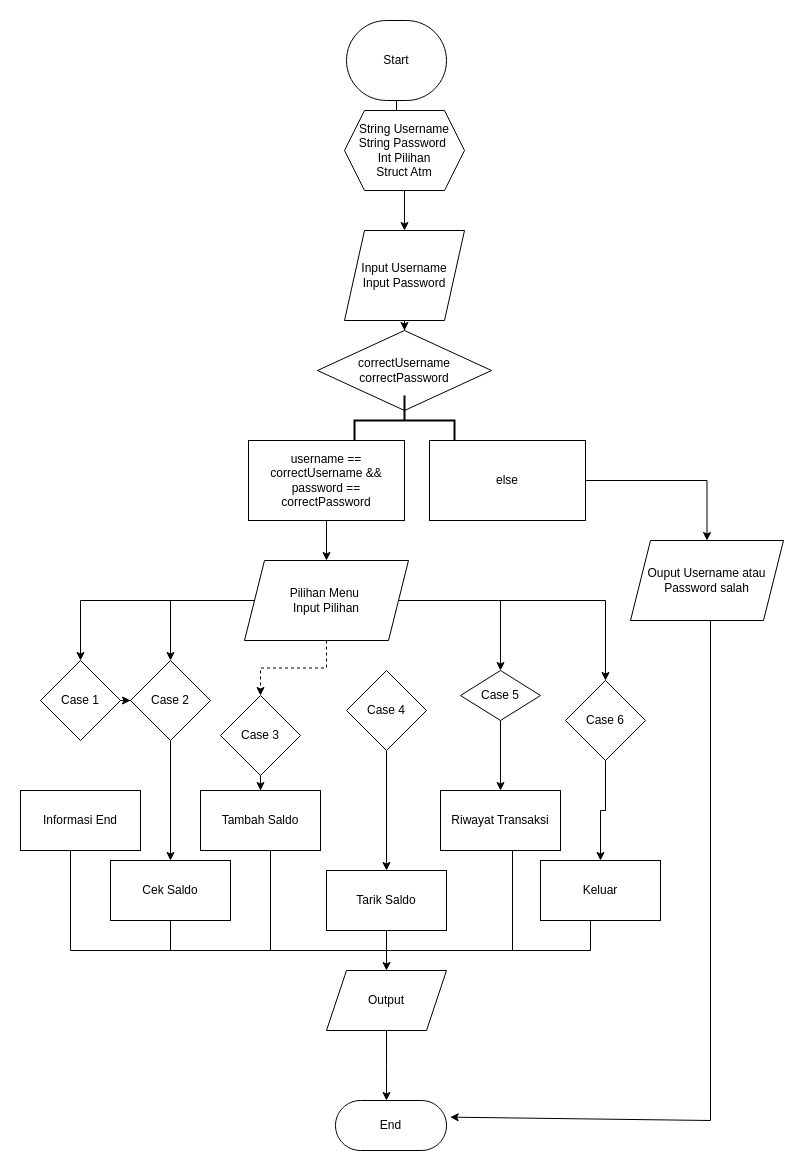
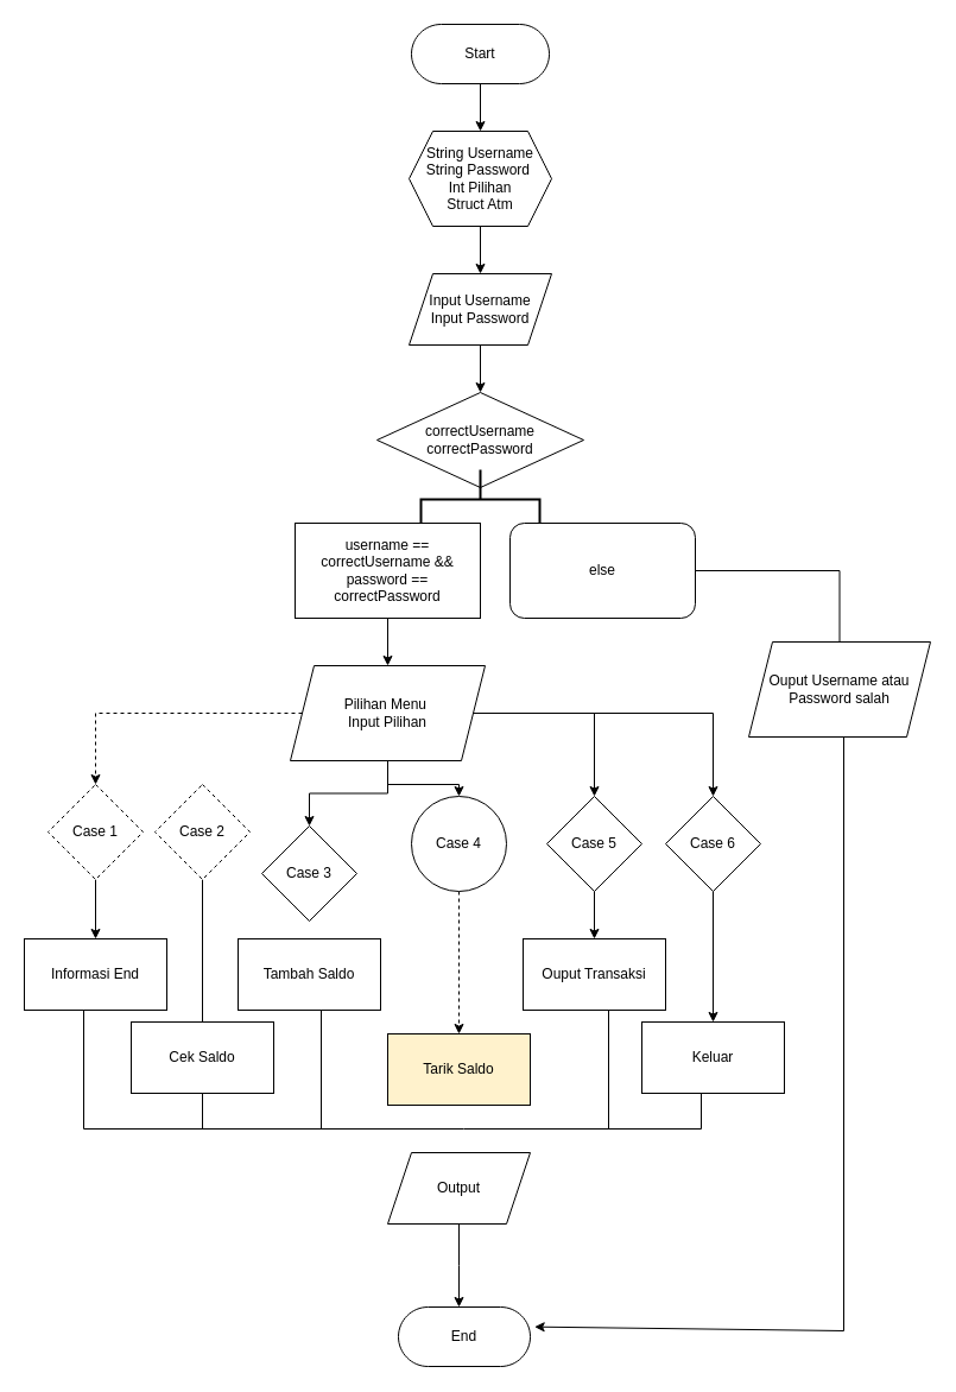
  <mxCell id="0" />
  <mxCell id="1" parent="0" />
  <mxCell id="2" value="" style="edgeStyle=orthogonalEdgeStyle;rounded=0;orthogonalLoop=1;jettySize=auto;html=1;" edge="1" parent="1" source="3" target="5"><mxGeometry relative="1" as="geometry" /></mxCell>
- <mxCell id="3" value="Start" style="html=1;dashed=0;whiteSpace=wrap;shape=mxgraph.dfd.start" vertex="1" parent="1"><mxGeometry x="346" y="20" width="100" height="80" as="geometry" /></mxCell>
+ <mxCell id="3" value="Start" style="html=1;dashed=0;whiteSpace=wrap;shape=mxgraph.dfd.start" vertex="1" parent="1"><mxGeometry x="346" y="20" width="116" height="50" as="geometry" /></mxCell>
  <mxCell id="4" value="" style="edgeStyle=orthogonalEdgeStyle;rounded=0;orthogonalLoop=1;jettySize=auto;html=1;" edge="1" parent="1" source="5" target="7"><mxGeometry relative="1" as="geometry" /></mxCell>
  <mxCell id="5" value="&lt;div&gt;&lt;br&gt;&lt;/div&gt;&lt;div&gt;&lt;span style=&quot;background-color: initial;&quot;&gt;String Username&lt;/span&gt;&lt;br&gt;&lt;/div&gt;&lt;div&gt;String Password&amp;nbsp;&lt;/div&gt;&lt;div&gt;Int Pilihan&lt;/div&gt;&lt;div&gt;Struct Atm&lt;/div&gt;&lt;div&gt;&lt;br&gt;&lt;/div&gt;" style="shape=hexagon;perimeter=hexagonPerimeter2;whiteSpace=wrap;html=1;fixedSize=1;dashed=0;" vertex="1" parent="1"><mxGeometry x="344" y="110" width="120" height="80" as="geometry" /></mxCell>
  <mxCell id="6" value="" style="edgeStyle=orthogonalEdgeStyle;rounded=0;orthogonalLoop=1;jettySize=auto;html=1;" edge="1" parent="1" source="7" target="8"><mxGeometry relative="1" as="geometry" /></mxCell>
- <mxCell id="7" value="Input Username&lt;div&gt;Input Password&lt;/div&gt;" style="shape=parallelogram;perimeter=parallelogramPerimeter;whiteSpace=wrap;html=1;fixedSize=1;dashed=0;" vertex="1" parent="1"><mxGeometry x="344" y="230" width="120" height="90" as="geometry" /></mxCell>
+ <mxCell id="7" value="Input Username&lt;div&gt;Input Password&lt;/div&gt;" style="shape=parallelogram;perimeter=parallelogramPerimeter;whiteSpace=wrap;html=1;fixedSize=1;dashed=0;" vertex="1" parent="1"><mxGeometry x="344" y="230" width="120" height="60" as="geometry" /></mxCell>
  <mxCell id="8" value="correctUsername&lt;div&gt;correctPassword&lt;/div&gt;" style="shape=rhombus;html=1;dashed=0;whiteSpace=wrap;perimeter=rhombusPerimeter;" vertex="1" parent="1"><mxGeometry x="317" y="330" width="174" height="80" as="geometry" /></mxCell>
  <mxCell id="9" value="" style="strokeWidth=2;html=1;shape=mxgraph.flowchart.annotation_2;align=left;labelPosition=right;pointerEvents=1;rotation=90;" vertex="1" parent="1"><mxGeometry x="379" y="370" width="50" height="100" as="geometry" /></mxCell>
  <mxCell id="10" value="" style="edgeStyle=orthogonalEdgeStyle;rounded=0;orthogonalLoop=1;jettySize=auto;html=1;" edge="1" parent="1" source="11" target="21"><mxGeometry relative="1" as="geometry" /></mxCell>
  <mxCell id="11" value="username == correctUsername &amp;amp;&amp;amp; password == correctPassword" style="html=1;dashed=0;whiteSpace=wrap;" vertex="1" parent="1"><mxGeometry x="248" y="440" width="156" height="80" as="geometry" /></mxCell>
- <mxCell id="12" value="" style="edgeStyle=orthogonalEdgeStyle;rounded=0;orthogonalLoop=1;jettySize=auto;html=1;" edge="1" parent="1" source="13" target="14"><mxGeometry relative="1" as="geometry" /></mxCell>
- <mxCell id="13" value="else" style="html=1;dashed=0;whiteSpace=wrap;" vertex="1" parent="1"><mxGeometry x="429" y="440" width="156" height="80" as="geometry" /></mxCell>
+ <mxCell id="12" value="" style="edgeStyle=orthogonalEdgeStyle;rounded=0;orthogonalLoop=1;jettySize=auto;html=1;endArrow=none;" edge="1" parent="1" source="13" target="14"><mxGeometry relative="1" as="geometry" /></mxCell>
+ <mxCell id="13" value="else" style="html=1;dashed=0;whiteSpace=wrap;rounded=1;" vertex="1" parent="1"><mxGeometry x="429" y="440" width="156" height="80" as="geometry" /></mxCell>
  <mxCell id="14" value="Ouput Username atau Password salah" style="shape=parallelogram;perimeter=parallelogramPerimeter;whiteSpace=wrap;html=1;fixedSize=1;dashed=0;" vertex="1" parent="1"><mxGeometry x="630" y="540" width="153" height="80" as="geometry" /></mxCell>
- <mxCell id="15" value="" style="edgeStyle=orthogonalEdgeStyle;rounded=0;orthogonalLoop=1;jettySize=auto;html=1;" edge="1" parent="1" source="21" target="23"><mxGeometry relative="1" as="geometry" /></mxCell>
- <mxCell id="16" value="" style="edgeStyle=orthogonalEdgeStyle;rounded=0;orthogonalLoop=1;jettySize=auto;html=1;" edge="1" parent="1" source="21" target="25"><mxGeometry relative="1" as="geometry" /></mxCell>
- <mxCell id="17" value="" style="edgeStyle=orthogonalEdgeStyle;rounded=0;orthogonalLoop=1;jettySize=auto;html=1;dashed=1;" edge="1" parent="1" source="21" target="27"><mxGeometry relative="1" as="geometry" /></mxCell>
+ <mxCell id="15" value="" style="edgeStyle=orthogonalEdgeStyle;rounded=0;orthogonalLoop=1;jettySize=auto;html=1;dashed=1;" edge="1" parent="1" source="21" target="23"><mxGeometry relative="1" as="geometry" /></mxCell>
+ <mxCell id="17" value="" style="edgeStyle=orthogonalEdgeStyle;rounded=0;orthogonalLoop=1;jettySize=auto;html=1;" edge="1" parent="1" source="21" target="27"><mxGeometry relative="1" as="geometry" /></mxCell>
  <mxCell id="18" value="" style="edgeStyle=orthogonalEdgeStyle;rounded=0;orthogonalLoop=1;jettySize=auto;html=1;" edge="1" parent="1" source="21" target="29"><mxGeometry relative="1" as="geometry" /></mxCell>
  <mxCell id="19" value="" style="edgeStyle=orthogonalEdgeStyle;rounded=0;orthogonalLoop=1;jettySize=auto;html=1;" edge="1" parent="1" source="21" target="31"><mxGeometry relative="1" as="geometry" /></mxCell>
+ <mxCell id="20" value="" style="edgeStyle=orthogonalEdgeStyle;rounded=0;orthogonalLoop=1;jettySize=auto;html=1;" edge="1" parent="1" source="21" target="33"><mxGeometry relative="1" as="geometry" /></mxCell>
  <mxCell id="21" value="Pilihan Menu&amp;nbsp;&lt;div&gt;Input Pilihan&lt;/div&gt;" style="shape=parallelogram;perimeter=parallelogramPerimeter;whiteSpace=wrap;html=1;fixedSize=1;dashed=0;" vertex="1" parent="1"><mxGeometry x="244" y="560" width="164" height="80" as="geometry" /></mxCell>
- <mxCell id="22" value="" style="edgeStyle=orthogonalEdgeStyle;rounded=0;orthogonalLoop=1;jettySize=auto;html=1;" edge="1" parent="1" source="23" target="25"><mxGeometry relative="1" as="geometry" /></mxCell>
- <mxCell id="23" value="Case 1" style="rhombus;whiteSpace=wrap;html=1;dashed=0;" vertex="1" parent="1"><mxGeometry x="40" y="660" width="80" height="80" as="geometry" /></mxCell>
- <mxCell id="24" value="" style="edgeStyle=orthogonalEdgeStyle;rounded=0;orthogonalLoop=1;jettySize=auto;html=1;" edge="1" parent="1" source="25" target="35"><mxGeometry relative="1" as="geometry" /></mxCell>
- <mxCell id="25" value="Case 2" style="rhombus;whiteSpace=wrap;html=1;dashed=0;" vertex="1" parent="1"><mxGeometry x="130" y="660" width="80" height="80" as="geometry" /></mxCell>
- <mxCell id="26" value="" style="edgeStyle=orthogonalEdgeStyle;rounded=0;orthogonalLoop=1;jettySize=auto;html=1;" edge="1" parent="1" source="27" target="36"><mxGeometry relative="1" as="geometry" /></mxCell>
+ <mxCell id="22" value="" style="edgeStyle=orthogonalEdgeStyle;rounded=0;orthogonalLoop=1;jettySize=auto;html=1;" edge="1" parent="1" source="23" target="34"><mxGeometry relative="1" as="geometry" /></mxCell>
+ <mxCell id="23" value="Case 1" style="rhombus;whiteSpace=wrap;html=1;dashed=1;" vertex="1" parent="1"><mxGeometry x="40" y="660" width="80" height="80" as="geometry" /></mxCell>
+ <mxCell id="24" value="" style="edgeStyle=orthogonalEdgeStyle;rounded=0;orthogonalLoop=1;jettySize=auto;html=1;endArrow=none;" edge="1" parent="1" source="25" target="35"><mxGeometry relative="1" as="geometry" /></mxCell>
+ <mxCell id="25" value="Case 2" style="rhombus;whiteSpace=wrap;html=1;dashed=1;" vertex="1" parent="1"><mxGeometry x="130" y="660" width="80" height="80" as="geometry" /></mxCell>
  <mxCell id="27" value="Case 3" style="rhombus;whiteSpace=wrap;html=1;dashed=0;" vertex="1" parent="1"><mxGeometry x="220" y="695" width="80" height="80" as="geometry" /></mxCell>
  <mxCell id="28" value="" style="edgeStyle=orthogonalEdgeStyle;rounded=0;orthogonalLoop=1;jettySize=auto;html=1;" edge="1" parent="1" source="29" target="39"><mxGeometry relative="1" as="geometry" /></mxCell>
- <mxCell id="29" value="Case 5" style="rhombus;whiteSpace=wrap;html=1;dashed=0;" vertex="1" parent="1"><mxGeometry x="460" y="670" width="80" height="50" as="geometry" /></mxCell>
+ <mxCell id="29" value="Case 5" style="rhombus;whiteSpace=wrap;html=1;dashed=0;" vertex="1" parent="1"><mxGeometry x="460" y="670" width="80" height="80" as="geometry" /></mxCell>
  <mxCell id="30" value="" style="edgeStyle=orthogonalEdgeStyle;rounded=0;orthogonalLoop=1;jettySize=auto;html=1;" edge="1" parent="1" source="31" target="40"><mxGeometry relative="1" as="geometry" /></mxCell>
- <mxCell id="31" value="Case 6" style="rhombus;whiteSpace=wrap;html=1;dashed=0;" vertex="1" parent="1"><mxGeometry x="565" y="680" width="80" height="80" as="geometry" /></mxCell>
- <mxCell id="32" value="" style="edgeStyle=orthogonalEdgeStyle;rounded=0;orthogonalLoop=1;jettySize=auto;html=1;" edge="1" parent="1" source="33" target="38"><mxGeometry relative="1" as="geometry" /></mxCell>
- <mxCell id="33" value="Case 4" style="rhombus;whiteSpace=wrap;html=1;dashed=0;" vertex="1" parent="1"><mxGeometry x="346" y="670" width="80" height="80" as="geometry" /></mxCell>
+ <mxCell id="31" value="Case 6" style="rhombus;whiteSpace=wrap;html=1;dashed=0;" vertex="1" parent="1"><mxGeometry x="560" y="670" width="80" height="80" as="geometry" /></mxCell>
+ <mxCell id="32" value="" style="edgeStyle=orthogonalEdgeStyle;rounded=0;orthogonalLoop=1;jettySize=auto;html=1;dashed=1;" edge="1" parent="1" source="33" target="38"><mxGeometry relative="1" as="geometry" /></mxCell>
+ <mxCell id="33" value="Case 4" style="ellipse;whiteSpace=wrap;html=1;dashed=0;" vertex="1" parent="1"><mxGeometry x="346" y="670" width="80" height="80" as="geometry" /></mxCell>
  <mxCell id="34" value="Informasi End" style="whiteSpace=wrap;html=1;dashed=0;" vertex="1" parent="1"><mxGeometry x="20" y="790" width="120" height="60" as="geometry" /></mxCell>
  <mxCell id="35" value="Cek Saldo" style="whiteSpace=wrap;html=1;dashed=0;" vertex="1" parent="1"><mxGeometry x="110" y="860" width="120" height="60" as="geometry" /></mxCell>
  <mxCell id="36" value="Tambah Saldo" style="whiteSpace=wrap;html=1;dashed=0;" vertex="1" parent="1"><mxGeometry x="200" y="790" width="120" height="60" as="geometry" /></mxCell>
- <mxCell id="37" value="" style="edgeStyle=orthogonalEdgeStyle;rounded=0;orthogonalLoop=1;jettySize=auto;html=1;" edge="1" parent="1" source="38" target="42"><mxGeometry relative="1" as="geometry" /></mxCell>
- <mxCell id="38" value="Tarik Saldo" style="whiteSpace=wrap;html=1;dashed=0;" vertex="1" parent="1"><mxGeometry x="326" y="870" width="120" height="60" as="geometry" /></mxCell>
- <mxCell id="39" value="Riwayat Transaksi" style="whiteSpace=wrap;html=1;dashed=0;" vertex="1" parent="1"><mxGeometry x="440" y="790" width="120" height="60" as="geometry" /></mxCell>
+ <mxCell id="38" value="Tarik Saldo" style="whiteSpace=wrap;html=1;dashed=0;fillColor=#fff2cc;" vertex="1" parent="1"><mxGeometry x="326" y="870" width="120" height="60" as="geometry" /></mxCell>
+ <mxCell id="39" value="Ouput Transaksi" style="whiteSpace=wrap;html=1;dashed=0;" vertex="1" parent="1"><mxGeometry x="440" y="790" width="120" height="60" as="geometry" /></mxCell>
  <mxCell id="40" value="Keluar" style="whiteSpace=wrap;html=1;dashed=0;" vertex="1" parent="1"><mxGeometry x="540" y="860" width="120" height="60" as="geometry" /></mxCell>
  <mxCell id="41" value="" style="edgeStyle=orthogonalEdgeStyle;rounded=0;orthogonalLoop=1;jettySize=auto;html=1;" edge="1" parent="1" source="42"><mxGeometry relative="1" as="geometry"><mxPoint x="386" y="1100" as="targetPoint" /></mxGeometry></mxCell>
  <mxCell id="42" value="Output" style="shape=parallelogram;perimeter=parallelogramPerimeter;whiteSpace=wrap;html=1;fixedSize=1;dashed=0;" vertex="1" parent="1"><mxGeometry x="326" y="970" width="120" height="60" as="geometry" /></mxCell>
  <mxCell id="43" value="End" style="html=1;dashed=0;whiteSpace=wrap;shape=mxgraph.dfd.start" vertex="1" parent="1"><mxGeometry x="335" y="1100" width="111" height="50" as="geometry" /></mxCell>
  <mxCell id="44" value="" style="endArrow=none;html=1;rounded=0;" edge="1" parent="1"><mxGeometry width="50" height="50" relative="1" as="geometry"><mxPoint x="710" y="620" as="sourcePoint" /><mxPoint x="710" y="1120" as="targetPoint" /></mxGeometry></mxCell>
  <mxCell id="45" value="" style="endArrow=classic;html=1;rounded=0;entryX=1.033;entryY=0.333;entryDx=0;entryDy=0;entryPerimeter=0;" edge="1" parent="1" target="43"><mxGeometry width="50" height="50" relative="1" as="geometry"><mxPoint x="710" y="1120" as="sourcePoint" /><mxPoint x="760" y="1060" as="targetPoint" /></mxGeometry></mxCell>
  <mxCell id="46" value="" style="endArrow=none;html=1;rounded=0;" edge="1" parent="1"><mxGeometry width="50" height="50" relative="1" as="geometry"><mxPoint x="70" y="950" as="sourcePoint" /><mxPoint x="70" y="850" as="targetPoint" /></mxGeometry></mxCell>
  <mxCell id="47" value="" style="endArrow=none;html=1;rounded=0;" edge="1" parent="1"><mxGeometry width="50" height="50" relative="1" as="geometry"><mxPoint x="70" y="950" as="sourcePoint" /><mxPoint x="390" y="950" as="targetPoint" /></mxGeometry></mxCell>
  <mxCell id="48" value="" style="endArrow=none;html=1;rounded=0;" edge="1" parent="1"><mxGeometry width="50" height="50" relative="1" as="geometry"><mxPoint x="270" y="950" as="sourcePoint" /><mxPoint x="270" y="850" as="targetPoint" /></mxGeometry></mxCell>
  <mxCell id="49" value="" style="endArrow=none;html=1;rounded=0;" edge="1" parent="1"><mxGeometry width="50" height="50" relative="1" as="geometry"><mxPoint x="170" y="950" as="sourcePoint" /><mxPoint x="170" y="920" as="targetPoint" /></mxGeometry></mxCell>
  <mxCell id="50" value="" style="endArrow=none;html=1;rounded=0;" edge="1" parent="1"><mxGeometry width="50" height="50" relative="1" as="geometry"><mxPoint x="390" y="950" as="sourcePoint" /><mxPoint x="590" y="950" as="targetPoint" /></mxGeometry></mxCell>
  <mxCell id="51" value="" style="endArrow=none;html=1;rounded=0;" edge="1" parent="1"><mxGeometry width="50" height="50" relative="1" as="geometry"><mxPoint x="512" y="950" as="sourcePoint" /><mxPoint x="512" y="850" as="targetPoint" /></mxGeometry></mxCell>
  <mxCell id="52" value="" style="endArrow=none;html=1;rounded=0;" edge="1" parent="1"><mxGeometry width="50" height="50" relative="1" as="geometry"><mxPoint x="590" y="950" as="sourcePoint" /><mxPoint x="590" y="920" as="targetPoint" /></mxGeometry></mxCell>
